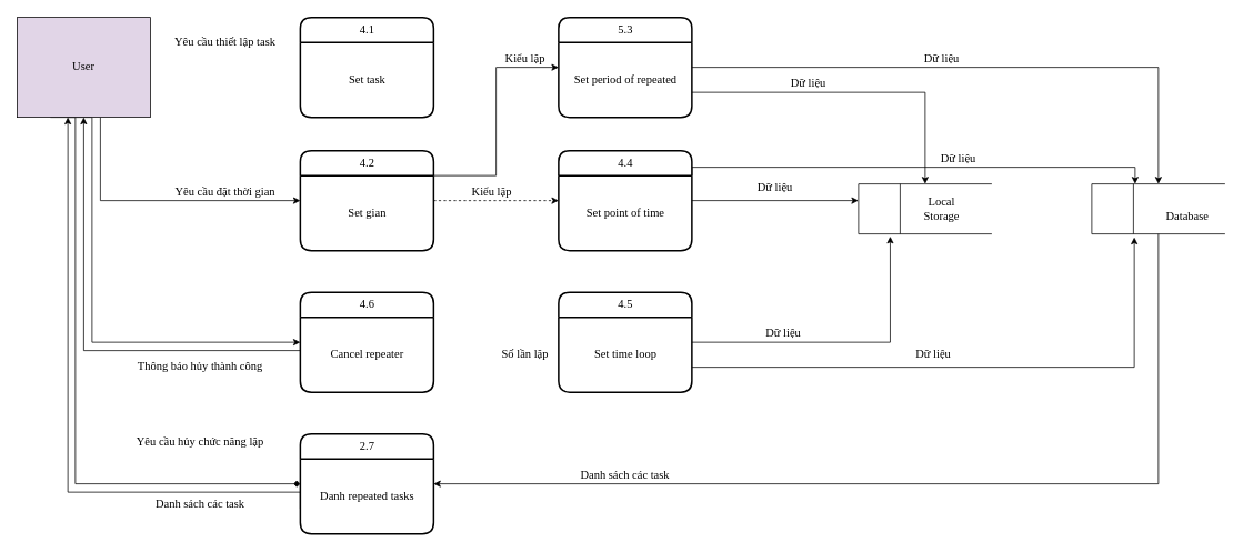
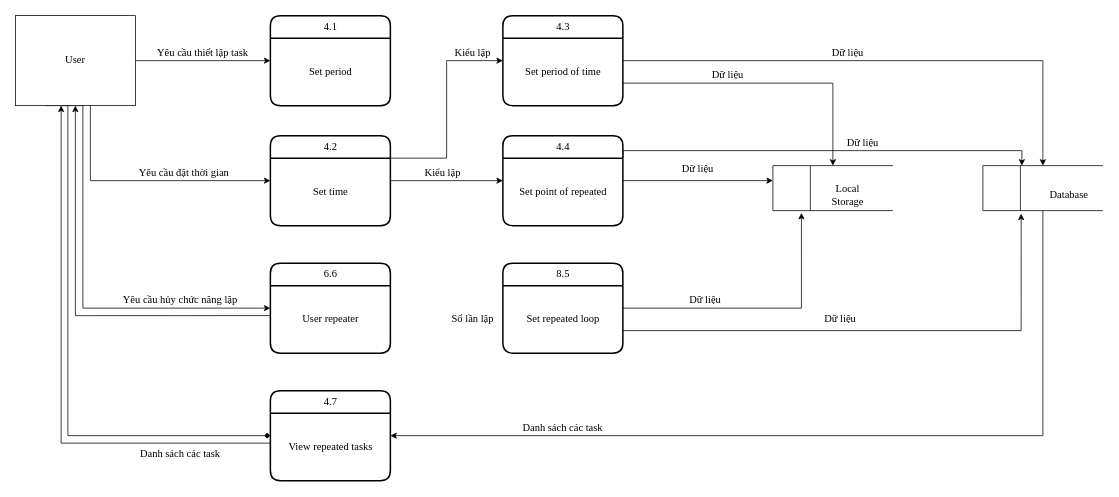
  <mxCell id="0" />
  <mxCell id="1" parent="0" />
  <mxCell id="2" style="edgeStyle=orthogonalEdgeStyle;rounded=0;orthogonalLoop=1;jettySize=auto;html=1;exitX=0.5;exitY=1;exitDx=0;exitDy=0;exitPerimeter=0;entryX=1;entryY=0.5;entryDx=0;entryDy=0;" edge="1" parent="1" source="3" target="40"><mxGeometry relative="1" as="geometry" /></mxCell>
  <mxCell id="3" value="" style="strokeWidth=1;html=1;shape=mxgraph.flowchart.annotation_1;align=left;pointerEvents=1;fontFamily=Verdana;fontSize=14;" parent="1" vertex="1"><mxGeometry x="1310" y="220" width="160" height="60" as="geometry" /></mxCell>
+ <mxCell id="4" style="edgeStyle=orthogonalEdgeStyle;rounded=0;orthogonalLoop=1;jettySize=auto;html=1;entryX=0;entryY=0.5;entryDx=0;entryDy=0;fontFamily=Verdana;fontSize=14;" parent="1" source="8" target="9" edge="1"><mxGeometry relative="1" as="geometry" /></mxCell>
  <mxCell id="5" style="edgeStyle=orthogonalEdgeStyle;rounded=0;orthogonalLoop=1;jettySize=auto;html=1;exitX=0.5;exitY=1;exitDx=0;exitDy=0;entryX=0;entryY=0.5;entryDx=0;entryDy=0;" edge="1" parent="1" target="35"><mxGeometry relative="1" as="geometry"><mxPoint x="80" y="140" as="sourcePoint" /><mxPoint x="340" y="410" as="targetPoint" /><Array as="points"><mxPoint x="110" y="140" /><mxPoint x="110" y="410" /></Array></mxGeometry></mxCell>
  <mxCell id="6" style="edgeStyle=orthogonalEdgeStyle;rounded=0;orthogonalLoop=1;jettySize=auto;html=1;exitX=0.75;exitY=1;exitDx=0;exitDy=0;entryX=0;entryY=0.5;entryDx=0;entryDy=0;" edge="1" parent="1" target="15"><mxGeometry relative="1" as="geometry"><mxPoint x="340" y="240" as="targetPoint" /><mxPoint x="120" y="140" as="sourcePoint" /><Array as="points"><mxPoint x="120" y="240" /></Array></mxGeometry></mxCell>
  <mxCell id="7" style="edgeStyle=orthogonalEdgeStyle;rounded=0;orthogonalLoop=1;jettySize=auto;html=1;exitX=0.25;exitY=1;exitDx=0;exitDy=0;entryX=0;entryY=0.5;entryDx=0;entryDy=0;endArrow=diamond;" edge="1" parent="1" source="8" target="40"><mxGeometry relative="1" as="geometry"><Array as="points"><mxPoint x="90" y="140" /><mxPoint x="90" y="580" /></Array></mxGeometry></mxCell>
- <mxCell id="8" value="User" style="rounded=0;whiteSpace=wrap;html=1;fontFamily=Verdana;fontSize=14;fillColor=#e1d5e7;" parent="1" vertex="1"><mxGeometry x="20" y="20" width="160" height="120" as="geometry" /></mxCell>
+ <mxCell id="8" value="User" style="rounded=0;whiteSpace=wrap;html=1;fontFamily=Verdana;fontSize=14;" parent="1" vertex="1"><mxGeometry x="20" y="20" width="160" height="120" as="geometry" /></mxCell>
  <mxCell id="9" value="4.1" style="swimlane;childLayout=stackLayout;horizontal=1;startSize=30;horizontalStack=0;rounded=1;fontSize=14;fontStyle=0;strokeWidth=2;resizeParent=0;resizeLast=1;shadow=0;dashed=0;align=center;html=1;fontFamily=Verdana;" parent="1" vertex="1"><mxGeometry x="360" y="20" width="160" height="120" as="geometry" /></mxCell>
- <mxCell id="10" value="Set task" style="text;html=1;align=center;verticalAlign=middle;resizable=0;points=[];autosize=1;fontSize=14;fontFamily=Verdana;" parent="9" vertex="1"><mxGeometry y="30" width="160" height="90" as="geometry" /></mxCell>
+ <mxCell id="10" value="Set period" style="text;html=1;align=center;verticalAlign=middle;resizable=0;points=[];autosize=1;fontSize=14;fontFamily=Verdana;" parent="9" vertex="1"><mxGeometry y="30" width="160" height="90" as="geometry" /></mxCell>
  <mxCell id="11" value="" style="endArrow=none;html=1;fontFamily=Verdana;fontSize=14;" parent="1" edge="1"><mxGeometry width="50" height="50" relative="1" as="geometry"><mxPoint x="1360" y="280" as="sourcePoint" /><mxPoint x="1360" y="220" as="targetPoint" /></mxGeometry></mxCell>
- <mxCell id="12" value="Yêu cầu thiết lập task" style="text;html=1;strokeColor=none;fillColor=none;align=center;verticalAlign=middle;whiteSpace=wrap;rounded=0;fontFamily=Verdana;fontSize=14;" parent="1" vertex="1"><mxGeometry x="190" y="40" width="160" height="20" as="geometry" /></mxCell>
- <mxCell id="13" style="edgeStyle=orthogonalEdgeStyle;rounded=0;orthogonalLoop=1;jettySize=auto;html=1;exitX=1;exitY=0.5;exitDx=0;exitDy=0;entryX=0;entryY=0.5;entryDx=0;entryDy=0;dashed=1;" edge="1" parent="1" source="15" target="25"><mxGeometry relative="1" as="geometry" /></mxCell>
+ <mxCell id="12" value="Yêu cầu thiết lập task" style="text;html=1;strokeColor=none;fillColor=none;align=center;verticalAlign=middle;whiteSpace=wrap;rounded=0;fontFamily=Verdana;fontSize=14;" parent="1" vertex="1"><mxGeometry x="190" y="60" width="160" height="20" as="geometry" /></mxCell>
+ <mxCell id="13" style="edgeStyle=orthogonalEdgeStyle;rounded=0;orthogonalLoop=1;jettySize=auto;html=1;exitX=1;exitY=0.5;exitDx=0;exitDy=0;entryX=0;entryY=0.5;entryDx=0;entryDy=0;" edge="1" parent="1" source="15" target="25"><mxGeometry relative="1" as="geometry" /></mxCell>
  <mxCell id="14" style="edgeStyle=orthogonalEdgeStyle;rounded=0;orthogonalLoop=1;jettySize=auto;html=1;exitX=1;exitY=0.25;exitDx=0;exitDy=0;entryX=0;entryY=0.5;entryDx=0;entryDy=0;" edge="1" parent="1" source="15" target="21"><mxGeometry relative="1" as="geometry" /></mxCell>
  <mxCell id="15" value="4.2" style="swimlane;childLayout=stackLayout;horizontal=1;startSize=30;horizontalStack=0;rounded=1;fontSize=14;fontStyle=0;strokeWidth=2;resizeParent=0;resizeLast=1;shadow=0;dashed=0;align=center;html=1;fontFamily=Verdana;" parent="1" vertex="1"><mxGeometry x="360" y="180" width="160" height="120" as="geometry" /></mxCell>
- <mxCell id="16" value="Set gian" style="text;html=1;align=center;verticalAlign=middle;resizable=0;points=[];autosize=1;fontSize=14;fontFamily=Verdana;" parent="15" vertex="1"><mxGeometry y="30" width="160" height="90" as="geometry" /></mxCell>
- <mxCell id="17" value="Yêu cầu đặt thời gian" style="text;html=1;strokeColor=none;fillColor=none;align=center;verticalAlign=middle;whiteSpace=wrap;rounded=0;fontFamily=Verdana;fontSize=14;" parent="1" vertex="1"><mxGeometry x="190" y="220" width="160" height="20" as="geometry" /></mxCell>
+ <mxCell id="16" value="Set time" style="text;html=1;align=center;verticalAlign=middle;resizable=0;points=[];autosize=1;fontSize=14;fontFamily=Verdana;" parent="15" vertex="1"><mxGeometry y="30" width="160" height="90" as="geometry" /></mxCell>
+ <mxCell id="17" value="Yêu cầu đặt thời gian" style="text;html=1;strokeColor=none;fillColor=none;align=center;verticalAlign=middle;whiteSpace=wrap;rounded=0;fontFamily=Verdana;fontSize=14;" parent="1" vertex="1"><mxGeometry x="165" y="220" width="160" height="20" as="geometry" /></mxCell>
  <mxCell id="18" value="Database" style="text;html=1;strokeColor=none;fillColor=none;align=center;verticalAlign=middle;whiteSpace=wrap;rounded=0;fontFamily=Verdana;fontSize=14;" parent="1" vertex="1"><mxGeometry x="1385" y="250" width="80" height="20" as="geometry" /></mxCell>
  <mxCell id="19" style="edgeStyle=orthogonalEdgeStyle;rounded=0;orthogonalLoop=1;jettySize=auto;html=1;exitX=1;exitY=0.75;exitDx=0;exitDy=0;entryX=0.5;entryY=0;entryDx=0;entryDy=0;entryPerimeter=0;" edge="1" parent="1" source="21" target="45"><mxGeometry relative="1" as="geometry" /></mxCell>
  <mxCell id="20" style="edgeStyle=orthogonalEdgeStyle;rounded=0;orthogonalLoop=1;jettySize=auto;html=1;exitX=1;exitY=0.5;exitDx=0;exitDy=0;entryX=0.5;entryY=0;entryDx=0;entryDy=0;entryPerimeter=0;" edge="1" parent="1" source="21" target="3"><mxGeometry relative="1" as="geometry" /></mxCell>
- <mxCell id="21" value="5.3" style="swimlane;childLayout=stackLayout;horizontal=1;startSize=30;horizontalStack=0;rounded=1;fontSize=14;fontStyle=0;strokeWidth=2;resizeParent=0;resizeLast=1;shadow=0;dashed=0;align=center;html=1;fontFamily=Verdana;" parent="1" vertex="1"><mxGeometry x="670" y="20" width="160" height="120" as="geometry" /></mxCell>
- <mxCell id="22" value="Set period of repeated" style="text;html=1;align=center;verticalAlign=middle;resizable=0;points=[];autosize=1;fontSize=14;fontFamily=Verdana;" parent="21" vertex="1"><mxGeometry y="30" width="160" height="90" as="geometry" /></mxCell>
+ <mxCell id="21" value="4.3" style="swimlane;childLayout=stackLayout;horizontal=1;startSize=30;horizontalStack=0;rounded=1;fontSize=14;fontStyle=0;strokeWidth=2;resizeParent=0;resizeLast=1;shadow=0;dashed=0;align=center;html=1;fontFamily=Verdana;" parent="1" vertex="1"><mxGeometry x="670" y="20" width="160" height="120" as="geometry" /></mxCell>
+ <mxCell id="22" value="Set period of time" style="text;html=1;align=center;verticalAlign=middle;resizable=0;points=[];autosize=1;fontSize=14;fontFamily=Verdana;" parent="21" vertex="1"><mxGeometry y="30" width="160" height="90" as="geometry" /></mxCell>
  <mxCell id="23" style="edgeStyle=orthogonalEdgeStyle;rounded=0;orthogonalLoop=1;jettySize=auto;html=1;exitX=1;exitY=0.25;exitDx=0;exitDy=0;entryX=0.325;entryY=0;entryDx=0;entryDy=0;entryPerimeter=0;" edge="1" parent="1" source="25" target="3"><mxGeometry relative="1" as="geometry"><Array as="points"><mxPoint x="830" y="200" /><mxPoint x="1362" y="200" /></Array></mxGeometry></mxCell>
  <mxCell id="24" style="edgeStyle=orthogonalEdgeStyle;rounded=0;orthogonalLoop=1;jettySize=auto;html=1;entryX=0;entryY=0.333;entryDx=0;entryDy=0;entryPerimeter=0;" edge="1" parent="1" source="25" target="45"><mxGeometry relative="1" as="geometry" /></mxCell>
  <mxCell id="25" value="4.4" style="swimlane;childLayout=stackLayout;horizontal=1;startSize=30;horizontalStack=0;rounded=1;fontSize=14;fontStyle=0;strokeWidth=2;resizeParent=0;resizeLast=1;shadow=0;dashed=0;align=center;html=1;fontFamily=Verdana;" parent="1" vertex="1"><mxGeometry x="670" y="180" width="160" height="120" as="geometry" /></mxCell>
- <mxCell id="26" value="Set point of time" style="text;html=1;align=center;verticalAlign=middle;resizable=0;points=[];autosize=1;fontSize=14;fontFamily=Verdana;" parent="25" vertex="1"><mxGeometry y="30" width="160" height="90" as="geometry" /></mxCell>
+ <mxCell id="26" value="Set point of repeated" style="text;html=1;align=center;verticalAlign=middle;resizable=0;points=[];autosize=1;fontSize=14;fontFamily=Verdana;" parent="25" vertex="1"><mxGeometry y="30" width="160" height="90" as="geometry" /></mxCell>
  <mxCell id="27" style="edgeStyle=orthogonalEdgeStyle;rounded=0;orthogonalLoop=1;jettySize=auto;html=1;exitX=1;exitY=0.5;exitDx=0;exitDy=0;entryX=0.238;entryY=1.05;entryDx=0;entryDy=0;entryPerimeter=0;" edge="1" parent="1" source="29" target="45"><mxGeometry relative="1" as="geometry" /></mxCell>
  <mxCell id="28" style="edgeStyle=orthogonalEdgeStyle;rounded=0;orthogonalLoop=1;jettySize=auto;html=1;exitX=1;exitY=0.75;exitDx=0;exitDy=0;entryX=0.319;entryY=1.067;entryDx=0;entryDy=0;entryPerimeter=0;" edge="1" parent="1" source="29" target="3"><mxGeometry relative="1" as="geometry" /></mxCell>
- <mxCell id="29" value="4.5" style="swimlane;childLayout=stackLayout;horizontal=1;startSize=30;horizontalStack=0;rounded=1;fontSize=14;fontStyle=0;strokeWidth=2;resizeParent=0;resizeLast=1;shadow=0;dashed=0;align=center;html=1;fontFamily=Verdana;" parent="1" vertex="1"><mxGeometry x="670" y="350" width="160" height="120" as="geometry" /></mxCell>
- <mxCell id="30" value="Set time loop" style="text;html=1;align=center;verticalAlign=middle;resizable=0;points=[];autosize=1;fontSize=14;fontFamily=Verdana;" parent="29" vertex="1"><mxGeometry y="30" width="160" height="90" as="geometry" /></mxCell>
+ <mxCell id="29" value="8.5" style="swimlane;childLayout=stackLayout;horizontal=1;startSize=30;horizontalStack=0;rounded=1;fontSize=14;fontStyle=0;strokeWidth=2;resizeParent=0;resizeLast=1;shadow=0;dashed=0;align=center;html=1;fontFamily=Verdana;" parent="1" vertex="1"><mxGeometry x="670" y="350" width="160" height="120" as="geometry" /></mxCell>
+ <mxCell id="30" value="Set repeated loop" style="text;html=1;align=center;verticalAlign=middle;resizable=0;points=[];autosize=1;fontSize=14;fontFamily=Verdana;" parent="29" vertex="1"><mxGeometry y="30" width="160" height="90" as="geometry" /></mxCell>
  <mxCell id="31" value="Kiểu lặp" style="text;html=1;strokeColor=none;fillColor=none;align=center;verticalAlign=middle;whiteSpace=wrap;rounded=0;fontFamily=Verdana;fontSize=14;" parent="1" vertex="1"><mxGeometry x="560" y="220" width="60" height="20" as="geometry" /></mxCell>
  <mxCell id="32" value="Số lần lặp" style="text;html=1;strokeColor=none;fillColor=none;align=center;verticalAlign=middle;whiteSpace=wrap;rounded=0;fontFamily=Verdana;fontSize=14;rotation=0;" parent="1" vertex="1"><mxGeometry x="590" y="415" width="80" height="20" as="geometry" /></mxCell>
  <mxCell id="33" value="Kiểu lặp" style="text;html=1;strokeColor=none;fillColor=none;align=center;verticalAlign=middle;whiteSpace=wrap;rounded=0;fontFamily=Verdana;fontSize=14;rotation=0;" parent="1" vertex="1"><mxGeometry x="600" y="60" width="60" height="20" as="geometry" /></mxCell>
  <mxCell id="34" value="Dữ liệu" style="text;html=1;strokeColor=none;fillColor=none;align=center;verticalAlign=middle;whiteSpace=wrap;rounded=0;fontFamily=Verdana;fontSize=14;" parent="1" vertex="1"><mxGeometry x="1100" y="60" width="60" height="20" as="geometry" /></mxCell>
- <mxCell id="35" value="4.6" style="swimlane;childLayout=stackLayout;horizontal=1;startSize=30;horizontalStack=0;rounded=1;fontSize=14;fontStyle=0;strokeWidth=2;resizeParent=0;resizeLast=1;shadow=0;dashed=0;align=center;html=1;fontFamily=Verdana;" parent="1" vertex="1"><mxGeometry x="360" y="350" width="160" height="120" as="geometry" /></mxCell>
- <mxCell id="36" value="Cancel repeater" style="text;html=1;align=center;verticalAlign=middle;resizable=0;points=[];autosize=1;fontSize=14;fontFamily=Verdana;" parent="35" vertex="1"><mxGeometry y="30" width="160" height="90" as="geometry" /></mxCell>
- <mxCell id="37" value="Yêu cầu hủy chức năng lặp" style="text;html=1;strokeColor=none;fillColor=none;align=center;verticalAlign=middle;whiteSpace=wrap;rounded=0;fontFamily=Verdana;fontSize=14;" parent="1" vertex="1"><mxGeometry x="140" y="520" width="200" height="20" as="geometry" /></mxCell>
- <mxCell id="38" value="Thông báo hủy thành công" style="text;html=1;strokeColor=none;fillColor=none;align=center;verticalAlign=middle;whiteSpace=wrap;rounded=0;fontFamily=Verdana;fontSize=14;" parent="1" vertex="1"><mxGeometry x="140" y="430" width="200" height="20" as="geometry" /></mxCell>
+ <mxCell id="35" value="6.6" style="swimlane;childLayout=stackLayout;horizontal=1;startSize=30;horizontalStack=0;rounded=1;fontSize=14;fontStyle=0;strokeWidth=2;resizeParent=0;resizeLast=1;shadow=0;dashed=0;align=center;html=1;fontFamily=Verdana;" parent="1" vertex="1"><mxGeometry x="360" y="350" width="160" height="120" as="geometry" /></mxCell>
+ <mxCell id="36" value="User repeater" style="text;html=1;align=center;verticalAlign=middle;resizable=0;points=[];autosize=1;fontSize=14;fontFamily=Verdana;" parent="35" vertex="1"><mxGeometry y="30" width="160" height="90" as="geometry" /></mxCell>
+ <mxCell id="37" value="Yêu cầu hủy chức năng lặp" style="text;html=1;strokeColor=none;fillColor=none;align=center;verticalAlign=middle;whiteSpace=wrap;rounded=0;fontFamily=Verdana;fontSize=14;" parent="1" vertex="1"><mxGeometry x="140" y="390" width="200" height="20" as="geometry" /></mxCell>
  <mxCell id="39" style="edgeStyle=orthogonalEdgeStyle;rounded=0;orthogonalLoop=1;jettySize=auto;html=1;exitX=0;exitY=0.75;exitDx=0;exitDy=0;" edge="1" parent="1" source="40"><mxGeometry relative="1" as="geometry"><mxPoint x="81" y="140" as="targetPoint" /><Array as="points"><mxPoint x="360" y="590" /><mxPoint x="81" y="590" /></Array></mxGeometry></mxCell>
- <mxCell id="40" value="2.7" style="swimlane;childLayout=stackLayout;horizontal=1;startSize=30;horizontalStack=0;rounded=1;fontSize=14;fontStyle=0;strokeWidth=2;resizeParent=0;resizeLast=1;shadow=0;dashed=0;align=center;html=1;fontFamily=Verdana;" parent="1" vertex="1"><mxGeometry x="360" y="520" width="160" height="120" as="geometry" /></mxCell>
- <mxCell id="41" value="Danh repeated tasks" style="text;html=1;align=center;verticalAlign=middle;resizable=0;points=[];autosize=1;fontSize=14;fontFamily=Verdana;" parent="40" vertex="1"><mxGeometry y="30" width="160" height="90" as="geometry" /></mxCell>
+ <mxCell id="40" value="4.7" style="swimlane;childLayout=stackLayout;horizontal=1;startSize=30;horizontalStack=0;rounded=1;fontSize=14;fontStyle=0;strokeWidth=2;resizeParent=0;resizeLast=1;shadow=0;dashed=0;align=center;html=1;fontFamily=Verdana;" parent="1" vertex="1"><mxGeometry x="360" y="520" width="160" height="120" as="geometry" /></mxCell>
+ <mxCell id="41" value="View repeated tasks" style="text;html=1;align=center;verticalAlign=middle;resizable=0;points=[];autosize=1;fontSize=14;fontFamily=Verdana;" parent="40" vertex="1"><mxGeometry y="30" width="160" height="90" as="geometry" /></mxCell>
  <mxCell id="42" value="Danh sách các task" style="text;html=1;strokeColor=none;fillColor=none;align=center;verticalAlign=middle;whiteSpace=wrap;rounded=0;fontFamily=Verdana;fontSize=14;" parent="1" vertex="1"><mxGeometry x="670" y="560" width="160" height="20" as="geometry" /></mxCell>
  <mxCell id="43" style="edgeStyle=orthogonalEdgeStyle;rounded=0;orthogonalLoop=1;jettySize=auto;html=1;entryX=0.625;entryY=1;entryDx=0;entryDy=0;entryPerimeter=0;exitX=0;exitY=0.444;exitDx=0;exitDy=0;exitPerimeter=0;" edge="1" parent="1" source="36"><mxGeometry relative="1" as="geometry"><mxPoint x="340" y="420" as="sourcePoint" /><mxPoint x="100" y="140" as="targetPoint" /><Array as="points"><mxPoint x="100" y="420" /></Array></mxGeometry></mxCell>
  <mxCell id="44" value="Danh sách các task" style="text;html=1;strokeColor=none;fillColor=none;align=center;verticalAlign=middle;whiteSpace=wrap;rounded=0;fontFamily=Verdana;fontSize=14;" vertex="1" parent="1"><mxGeometry x="160" y="595" width="160" height="20" as="geometry" /></mxCell>
  <mxCell id="45" value="" style="strokeWidth=1;html=1;shape=mxgraph.flowchart.annotation_1;align=left;pointerEvents=1;fontFamily=Verdana;fontSize=14;" vertex="1" parent="1"><mxGeometry x="1030" y="220" width="160" height="60" as="geometry" /></mxCell>
  <mxCell id="46" value="" style="endArrow=none;html=1;fontFamily=Verdana;fontSize=14;" edge="1" parent="1"><mxGeometry width="50" height="50" relative="1" as="geometry"><mxPoint x="1080" y="280" as="sourcePoint" /><mxPoint x="1080" y="220" as="targetPoint" /></mxGeometry></mxCell>
- <mxCell id="47" value="Local Storage" style="text;html=1;strokeColor=none;fillColor=none;align=center;verticalAlign=middle;whiteSpace=wrap;rounded=0;fontFamily=Verdana;fontSize=14;" vertex="1" parent="1"><mxGeometry x="1090" y="235" width="80" height="30" as="geometry" /></mxCell>
+ <mxCell id="47" value="Local Storage" style="text;html=1;strokeColor=none;fillColor=none;align=center;verticalAlign=middle;whiteSpace=wrap;rounded=0;fontFamily=Verdana;fontSize=14;" vertex="1" parent="1"><mxGeometry x="1090" y="245" width="80" height="30" as="geometry" /></mxCell>
  <mxCell id="48" value="Dữ liệu" style="text;html=1;strokeColor=none;fillColor=none;align=center;verticalAlign=middle;whiteSpace=wrap;rounded=0;fontFamily=Verdana;fontSize=14;" vertex="1" parent="1"><mxGeometry x="940" y="90" width="60" height="20" as="geometry" /></mxCell>
  <mxCell id="49" value="Dữ liệu" style="text;html=1;strokeColor=none;fillColor=none;align=center;verticalAlign=middle;whiteSpace=wrap;rounded=0;fontFamily=Verdana;fontSize=14;" vertex="1" parent="1"><mxGeometry x="1120" y="180" width="60" height="20" as="geometry" /></mxCell>
  <mxCell id="50" value="Dữ liệu" style="text;html=1;strokeColor=none;fillColor=none;align=center;verticalAlign=middle;whiteSpace=wrap;rounded=0;fontFamily=Verdana;fontSize=14;" vertex="1" parent="1"><mxGeometry x="900" y="215" width="60" height="20" as="geometry" /></mxCell>
  <mxCell id="51" value="Dữ liệu" style="text;html=1;strokeColor=none;fillColor=none;align=center;verticalAlign=middle;whiteSpace=wrap;rounded=0;fontFamily=Verdana;fontSize=14;" vertex="1" parent="1"><mxGeometry x="910" y="390" width="60" height="20" as="geometry" /></mxCell>
  <mxCell id="52" value="Dữ liệu" style="text;html=1;strokeColor=none;fillColor=none;align=center;verticalAlign=middle;whiteSpace=wrap;rounded=0;fontFamily=Verdana;fontSize=14;" vertex="1" parent="1"><mxGeometry x="1090" y="415" width="60" height="20" as="geometry" /></mxCell>
